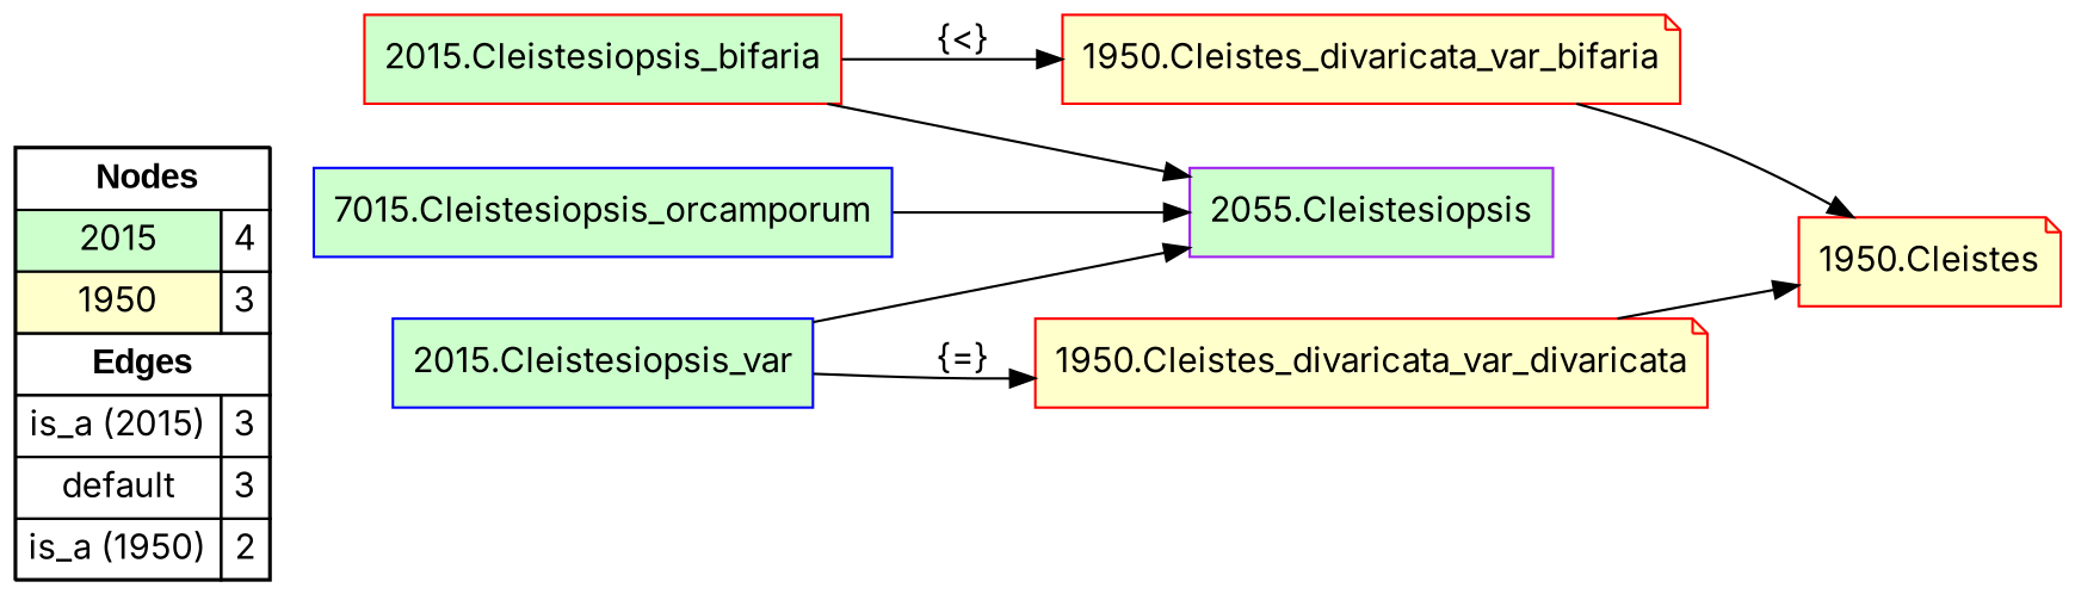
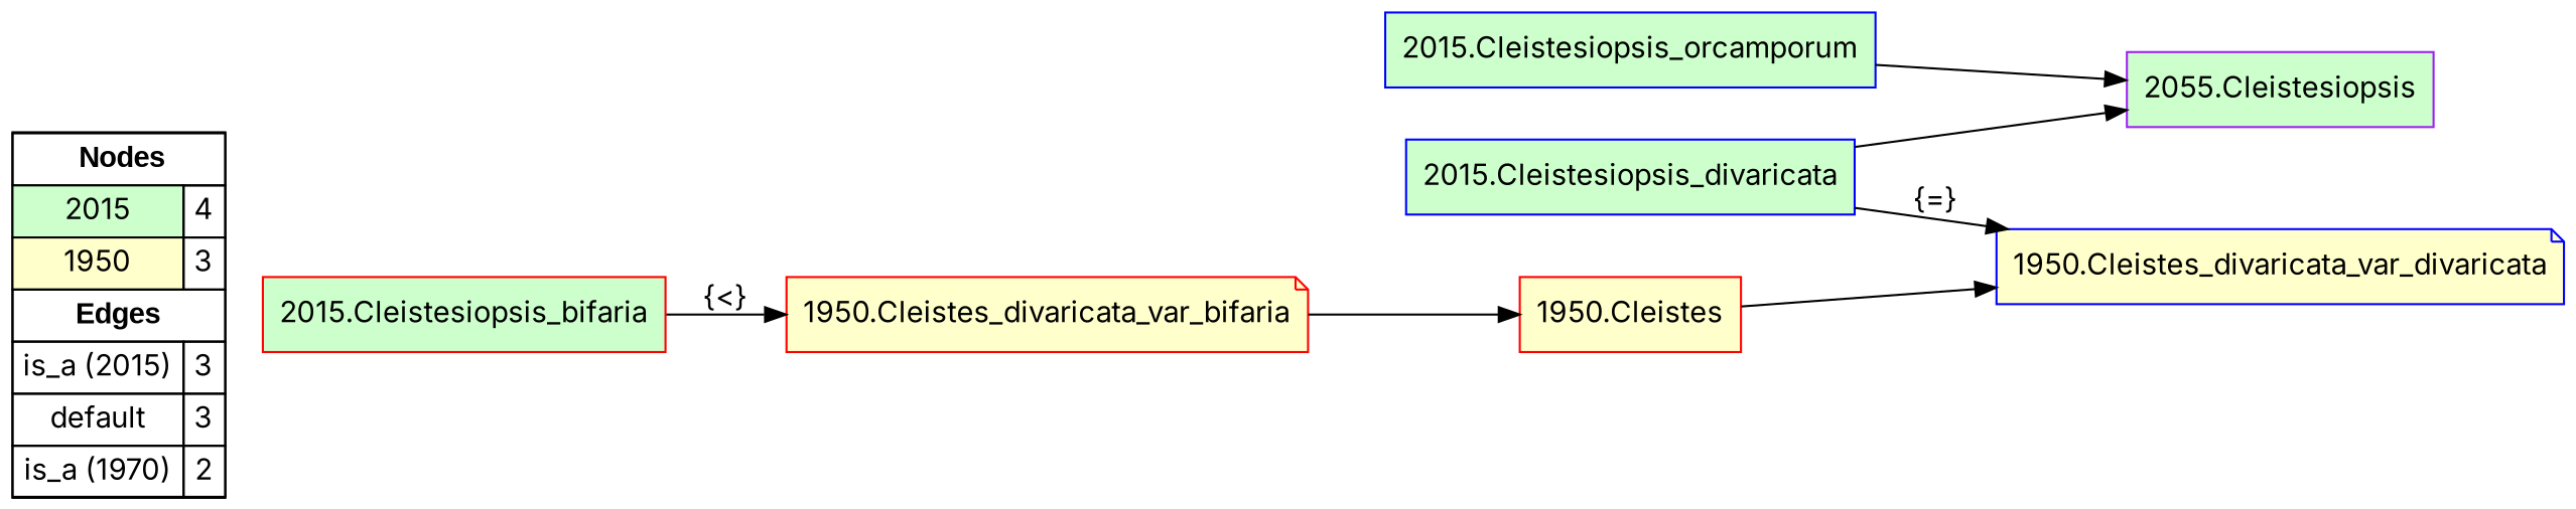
  digraph {
    fontname=Inter
    rankdir=LR
    node [fillcolor="#CCFFCC" fontname=Inter shape=box style=filled color=blue]
    edge [color="#000000" constraint=true dir=forward fontname=Inter penwidth=1 style=solid]
-   n1 [fillcolor=white label=<   <TABLE BORDER="0" CELLBORDER="1" CELLSPACING="0" CELLPADDING="4">  <TR> <TD COLSPAN="2"><font face="Arial Black"> Nodes</font></TD> </TR>  <TR>   <TD bgcolor="#CCFFCC" fontname="helvetica">2015</TD>   <TD>4</TD>   </TR>  <TR>   <TD bgcolor="#FFFFCC" fontname="helvetica">1950</TD>   <TD>3</TD>   </TR>  <TR> <TD COLSPAN="2"><font face = "Arial Black"> Edges </font></TD> </TR>  <TR>   <TD><font color ="#000000">is_a (2015)</font></TD><TD>3</TD> </TR> <TR>   <TD><font color ="#000000">default</font></TD><TD>3</TD> </TR> <TR>   <TD><font color ="#000000">is_a (1950)</font></TD><TD>2</TD> </TR> </TABLE>   > margin=0 color=""]
+   n1 [fillcolor=white label=<   <TABLE BORDER="0" CELLBORDER="1" CELLSPACING="0" CELLPADDING="4">  <TR> <TD COLSPAN="2"><font face="Arial Black"> Nodes</font></TD> </TR>  <TR>   <TD bgcolor="#CCFFCC" fontname="helvetica">2015</TD>   <TD>4</TD>   </TR>  <TR>   <TD bgcolor="#FFFFCC" fontname="helvetica">1950</TD>   <TD>3</TD>   </TR>  <TR> <TD COLSPAN="2"><font face = "Arial Black"> Edges </font></TD> </TR>  <TR>   <TD><font color ="#000000">is_a (2015)</font></TD><TD>3</TD> </TR> <TR>   <TD><font color ="#000000">default</font></TD><TD>3</TD> </TR> <TR>   <TD><font color ="#000000">is_a (1970)</font></TD><TD>2</TD> </TR> </TABLE>   > margin=0 color=""]
    n2 [color=purple label="2055.Cleistesiopsis"]
-   "2015.Cleistesiopsis_orcamporum" [label="7015.Cleistesiopsis_orcamporum"]
+   "2015.Cleistesiopsis_orcamporum"
    "1950.Cleistes_divaricata_var_bifaria" [color=red fillcolor="#FFFFCC" shape=note]
-   "1950.Cleistes" [color=red fillcolor="#FFFFCC" shape=note]
+   "1950.Cleistes" [color=red fillcolor="#FFFFCC"]
    "2015.Cleistesiopsis_bifaria" [color=red]
-   "2015.Cleistesiopsis_divaricata" [label="2015.Cleistesiopsis_var"]
-   "1950.Cleistes_divaricata_var_divaricata" [color=red fillcolor="#FFFFCC" shape=note]
+   "2015.Cleistesiopsis_divaricata"
+   "1950.Cleistes_divaricata_var_divaricata" [fillcolor="#FFFFCC" shape=note]
    subgraph sub_1 {
      rank=source
      n1
    }
    "2015.Cleistesiopsis_orcamporum" -> n2
    "1950.Cleistes_divaricata_var_bifaria" -> "1950.Cleistes"
-   "2015.Cleistesiopsis_bifaria" -> n2
    "2015.Cleistesiopsis_bifaria" -> "1950.Cleistes_divaricata_var_bifaria" [label="{<}"]
    "2015.Cleistesiopsis_divaricata" -> n2
    "2015.Cleistesiopsis_divaricata" -> "1950.Cleistes_divaricata_var_divaricata" [label="{=}"]
-   "1950.Cleistes_divaricata_var_divaricata" -> "1950.Cleistes"
+   "1950.Cleistes" -> "1950.Cleistes_divaricata_var_divaricata"
  }
